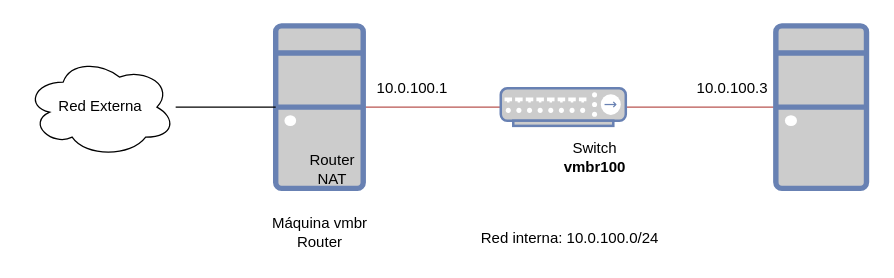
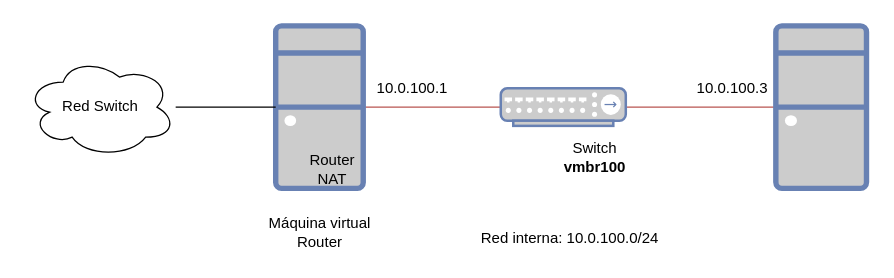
  <mxCell id="0" />
  <mxCell id="1" parent="0" />
  <mxCell id="2" value="" style="edgeStyle=none;rounded=0;orthogonalLoop=1;jettySize=auto;html=1;endArrow=none;endFill=0;fillColor=#f8cecc;strokeColor=#b85450;" parent="1" source="3" target="6" edge="1"><mxGeometry relative="1" as="geometry" /></mxCell>
  <mxCell id="3" value="" style="fontColor=#0066CC;verticalAlign=top;verticalLabelPosition=bottom;labelPosition=center;align=center;html=1;outlineConnect=0;fillColor=#CCCCCC;strokeColor=#6881B3;gradientColor=none;gradientDirection=north;strokeWidth=2;shape=mxgraph.networks.desktop_pc;" parent="1" vertex="1"><mxGeometry x="220" y="20" width="70" height="130" as="geometry" /></mxCell>
  <mxCell id="4" value="" style="edgeStyle=none;rounded=0;orthogonalLoop=1;jettySize=auto;html=1;endArrow=none;endFill=0;fillColor=#f8cecc;strokeColor=#b85450;" parent="1" source="5" target="6" edge="1"><mxGeometry relative="1" as="geometry" /></mxCell>
  <mxCell id="5" value="" style="fontColor=#0066CC;verticalAlign=top;verticalLabelPosition=bottom;labelPosition=center;align=center;html=1;outlineConnect=0;fillColor=#CCCCCC;strokeColor=#6881B3;gradientColor=none;gradientDirection=north;strokeWidth=2;shape=mxgraph.networks.desktop_pc;" parent="1" vertex="1"><mxGeometry x="620" y="20" width="72.5" height="130" as="geometry" /></mxCell>
  <mxCell id="6" value="" style="fontColor=#0066CC;verticalAlign=top;verticalLabelPosition=bottom;labelPosition=center;align=center;html=1;outlineConnect=0;fillColor=#CCCCCC;strokeColor=#6881B3;gradientColor=none;gradientDirection=north;strokeWidth=2;shape=mxgraph.networks.hub;" parent="1" vertex="1"><mxGeometry x="400" y="70" width="100" height="30" as="geometry" /></mxCell>
  <mxCell id="7" value="&lt;div&gt;Switch&lt;/div&gt;&lt;div&gt;&lt;b&gt;vmbr100&lt;/b&gt;&lt;/div&gt;" style="text;html=1;resizable=0;autosize=1;align=center;verticalAlign=middle;points=[];fillColor=none;strokeColor=none;rounded=0;" parent="1" vertex="1"><mxGeometry x="440" y="110" width="70" height="30" as="geometry" /></mxCell>
- <mxCell id="8" value="&lt;div&gt;Máquina vmbr&lt;/div&gt;&lt;div&gt;Router&lt;/div&gt;" style="text;html=1;resizable=0;autosize=1;align=center;verticalAlign=middle;points=[];fillColor=none;strokeColor=none;rounded=0;" parent="1" vertex="1"><mxGeometry x="205" y="170" width="100" height="30" as="geometry" /></mxCell>
+ <mxCell id="8" value="&lt;div&gt;Máquina virtual&lt;/div&gt;&lt;div&gt;Router&lt;/div&gt;" style="text;html=1;resizable=0;autosize=1;align=center;verticalAlign=middle;points=[];fillColor=none;strokeColor=none;rounded=0;" parent="1" vertex="1"><mxGeometry x="205" y="170" width="100" height="30" as="geometry" /></mxCell>
  <mxCell id="9" value="" style="edgeStyle=orthogonalEdgeStyle;rounded=0;orthogonalLoop=1;jettySize=auto;html=1;endArrow=none;endFill=0;" parent="1" source="10" target="3" edge="1"><mxGeometry relative="1" as="geometry"><mxPoint x="180" y="100" as="targetPoint" /></mxGeometry></mxCell>
- <mxCell id="10" value="Red Externa" style="ellipse;shape=cloud;whiteSpace=wrap;html=1;" parent="1" vertex="1"><mxGeometry x="20" y="45" width="120" height="80" as="geometry" /></mxCell>
+ <mxCell id="10" value="Red Switch" style="ellipse;shape=cloud;whiteSpace=wrap;html=1;" parent="1" vertex="1"><mxGeometry x="20" y="45" width="120" height="80" as="geometry" /></mxCell>
  <mxCell id="11" value="&lt;div&gt;Router&lt;/div&gt;&lt;div&gt;NAT&lt;br&gt;&lt;/div&gt;" style="text;html=1;resizable=0;autosize=1;align=center;verticalAlign=middle;points=[];fillColor=none;strokeColor=none;rounded=0;" parent="1" vertex="1"><mxGeometry x="240" y="120" width="50" height="30" as="geometry" /></mxCell>
  <mxCell id="12" value="Red interna: 10.0.100.0/24" style="text;html=1;resizable=0;autosize=1;align=center;verticalAlign=middle;points=[];fillColor=none;strokeColor=none;rounded=0;" vertex="1" parent="1"><mxGeometry x="375" y="180" width="160" height="20" as="geometry" /></mxCell>
  <mxCell id="13" value="10.0.100.1" style="text;html=1;resizable=0;autosize=1;align=center;verticalAlign=middle;points=[];fillColor=none;strokeColor=none;rounded=0;" vertex="1" parent="1"><mxGeometry x="294" y="60" width="70" height="20" as="geometry" /></mxCell>
  <mxCell id="14" value="10.0.100.3" style="text;html=1;resizable=0;autosize=1;align=center;verticalAlign=middle;points=[];fillColor=none;strokeColor=none;rounded=0;" vertex="1" parent="1"><mxGeometry x="550" y="60" width="70" height="20" as="geometry" /></mxCell>
